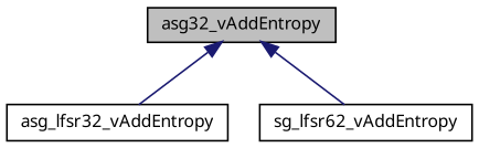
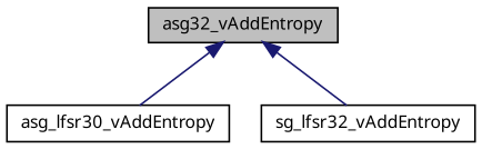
  digraph {
    fontname="Noto Sans"
    rankdir=TB
    node [color=black fontname="Noto Sans" fontsize=10 shape=record]
    edge [color=midnightblue dir=back fontname="Noto Sans" fontsize=10 labelfontname=Helvetica labelfontsize=10 style=solid]
    n1 [fillcolor=grey75 fontcolor=black height=0.2 label=asg32_vAddEntropy style=filled width=0.4]
-   n2 [height=0.2 label=asg_lfsr32_vAddEntropy width=0.4]
-   n3 [height=0.2 label=sg_lfsr62_vAddEntropy width=0.4]
+   n2 [height=0.2 label=asg_lfsr30_vAddEntropy width=0.4]
+   n3 [height=0.2 label=sg_lfsr32_vAddEntropy width=0.4]
    n1 -> n2
    n1 -> n3
  }
